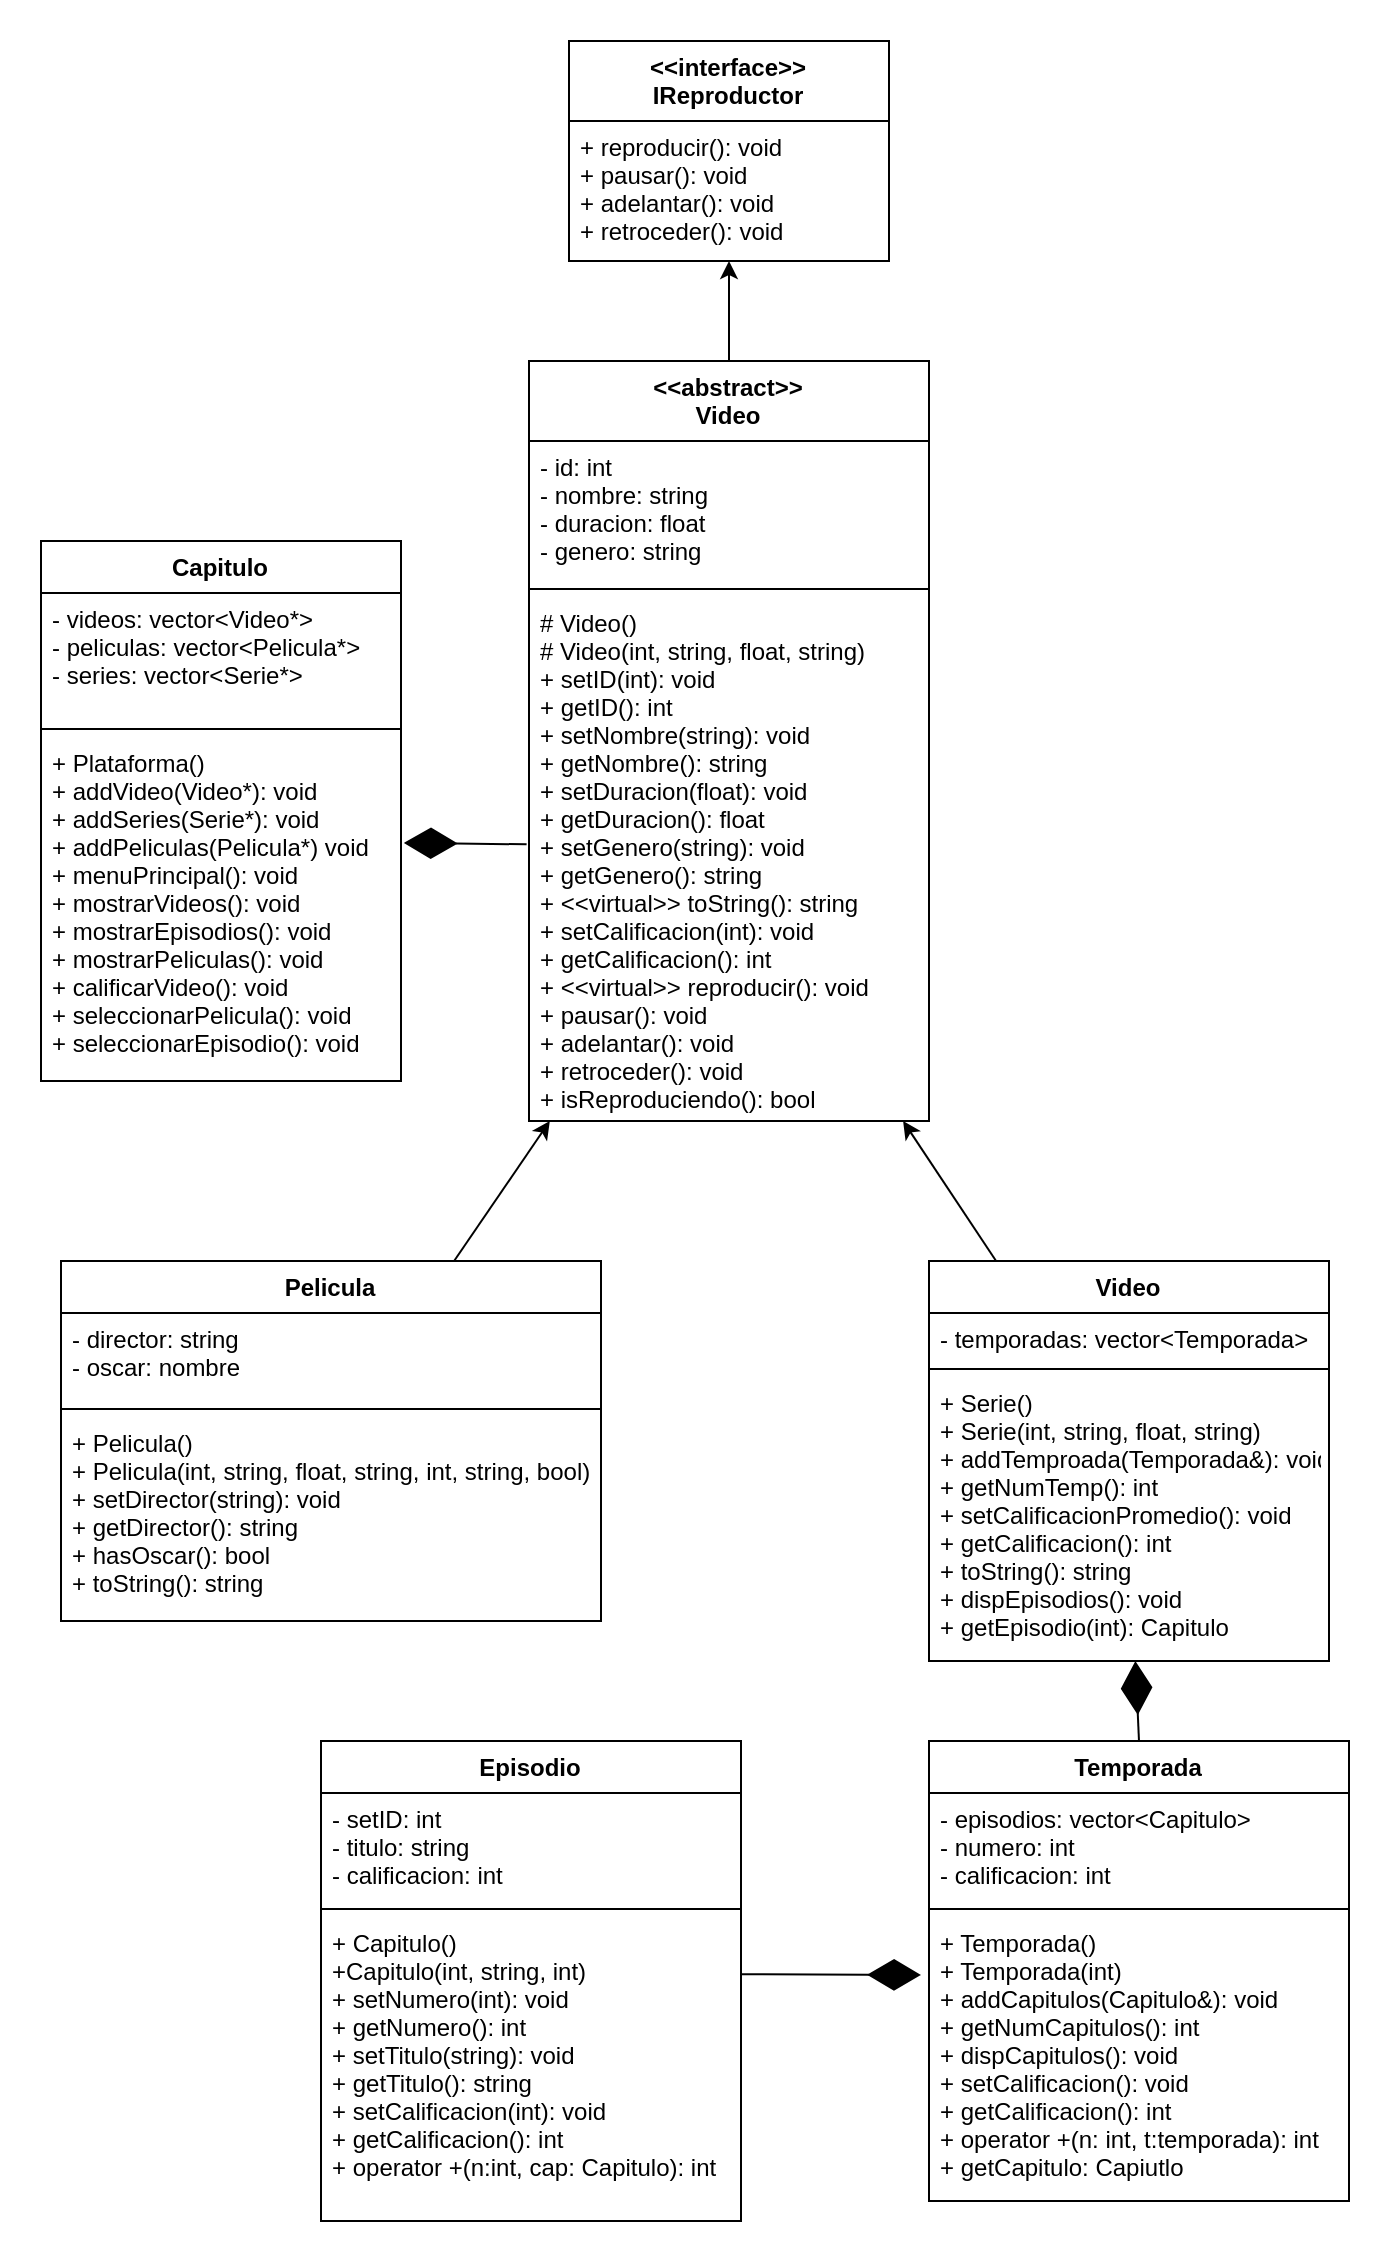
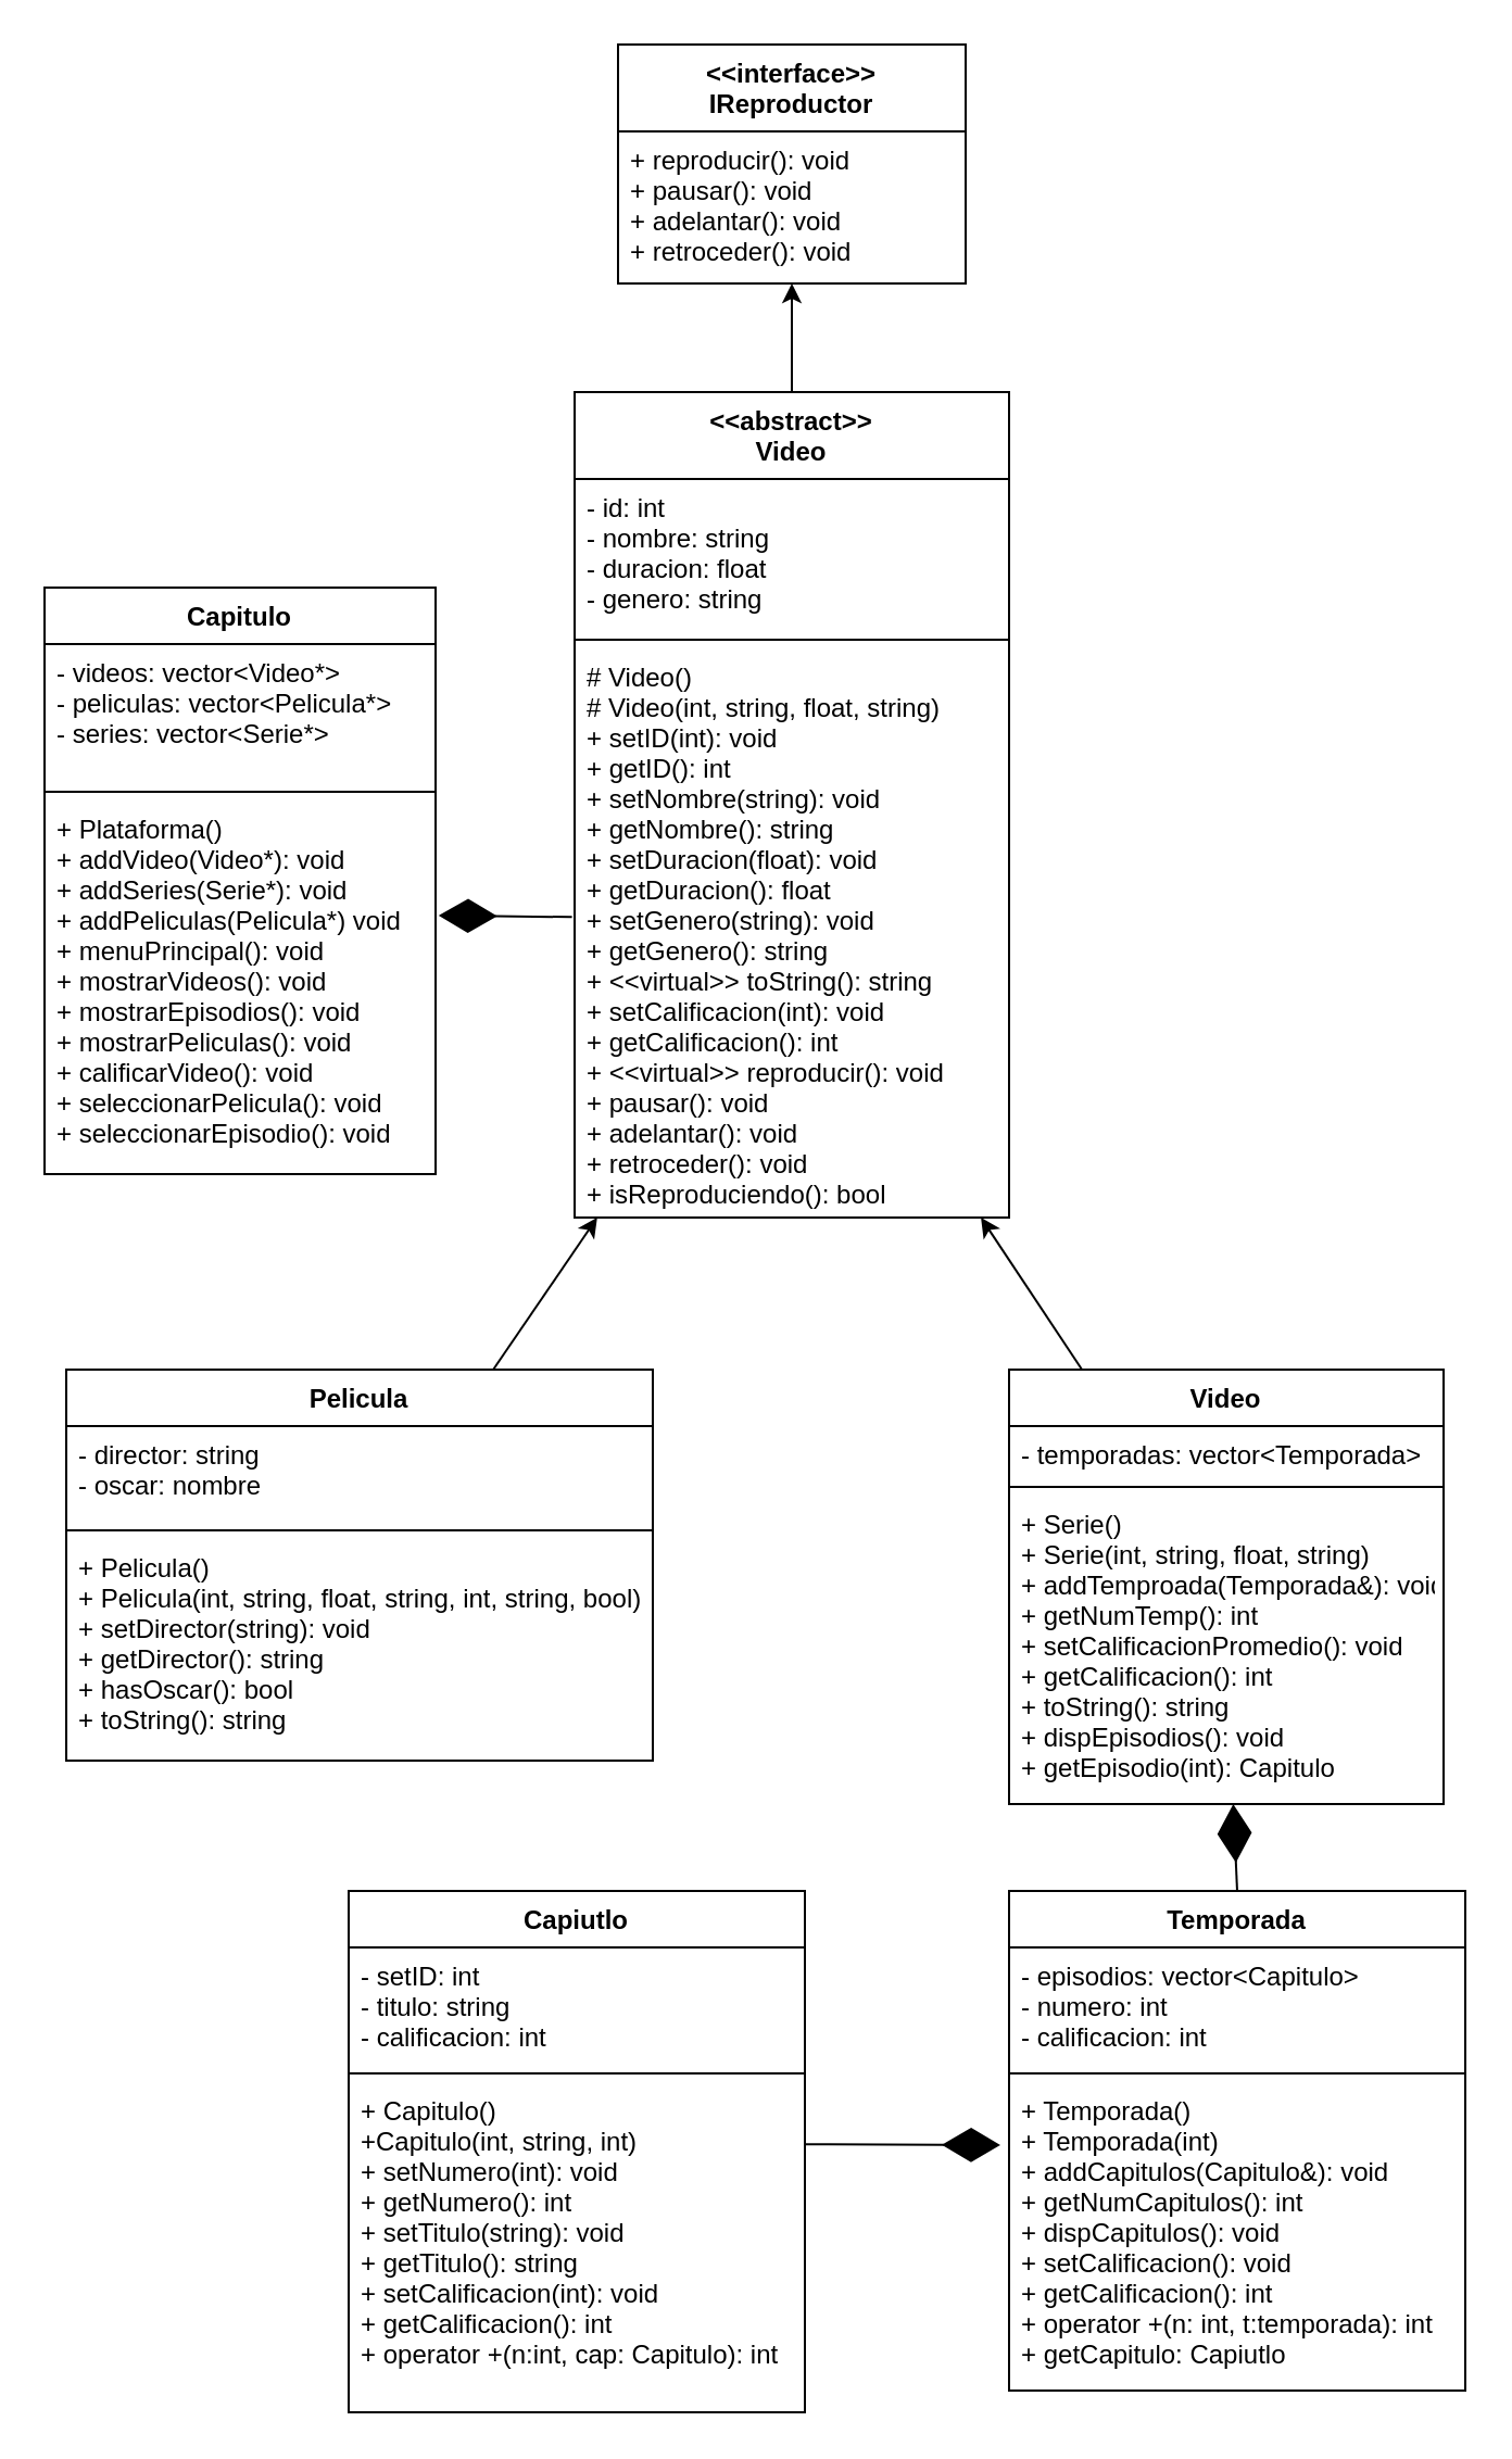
  <mxCell id="0" />
  <mxCell id="1" parent="0" />
  <mxCell id="2" value="" style="edgeStyle=none;html=1;" parent="1" source="3" target="27" edge="1"><mxGeometry relative="1" as="geometry" /></mxCell>
  <mxCell id="3" value="&lt;&lt;abstract&gt;&gt;&#10;Video" style="swimlane;fontStyle=1;align=center;verticalAlign=top;childLayout=stackLayout;horizontal=1;startSize=40;horizontalStack=0;resizeParent=1;resizeParentMax=0;resizeLast=0;collapsible=1;marginBottom=0;" parent="1" vertex="1"><mxGeometry x="264" y="180" width="200" height="380" as="geometry" /></mxCell>
  <mxCell id="4" value="- id: int&#10;- nombre: string&#10;- duracion: float&#10;- genero: string" style="text;strokeColor=none;fillColor=none;align=left;verticalAlign=top;spacingLeft=4;spacingRight=4;overflow=hidden;rotatable=0;points=[[0,0.5],[1,0.5]];portConstraint=eastwest;" parent="3" vertex="1"><mxGeometry y="40" width="200" height="70" as="geometry" /></mxCell>
  <mxCell id="5" value="" style="line;strokeWidth=1;fillColor=none;align=left;verticalAlign=middle;spacingTop=-1;spacingLeft=3;spacingRight=3;rotatable=0;labelPosition=right;points=[];portConstraint=eastwest;strokeColor=inherit;" parent="3" vertex="1"><mxGeometry y="110" width="200" height="8" as="geometry" /></mxCell>
  <mxCell id="6" value="# Video()&#10;# Video(int, string, float, string)&#10;+ setID(int): void&#10;+ getID(): int&#10;+ setNombre(string): void&#10;+ getNombre(): string&#10;+ setDuracion(float): void&#10;+ getDuracion(): float&#10;+ setGenero(string): void&#10;+ getGenero(): string&#10;+ &lt;&lt;virtual&gt;&gt; toString(): string&#10;+ setCalificacion(int): void&#10;+ getCalificacion(): int&#10;+ &lt;&lt;virtual&gt;&gt; reproducir(): void&#10;+ pausar(): void&#10;+ adelantar(): void&#10;+ retroceder(): void&#10;+ isReproduciendo(): bool" style="text;strokeColor=none;fillColor=none;align=left;verticalAlign=top;spacingLeft=4;spacingRight=4;overflow=hidden;rotatable=0;points=[[0,0.5],[1,0.5]];portConstraint=eastwest;" parent="3" vertex="1"><mxGeometry y="118" width="200" height="262" as="geometry" /></mxCell>
  <mxCell id="7" value="" style="edgeStyle=none;html=1;" parent="1" source="8" target="6" edge="1"><mxGeometry relative="1" as="geometry" /></mxCell>
  <mxCell id="8" value="Video" style="swimlane;fontStyle=1;align=center;verticalAlign=top;childLayout=stackLayout;horizontal=1;startSize=26;horizontalStack=0;resizeParent=1;resizeParentMax=0;resizeLast=0;collapsible=1;marginBottom=0;" parent="1" vertex="1"><mxGeometry x="464" y="630" width="200" height="200" as="geometry" /></mxCell>
  <mxCell id="9" value="- temporadas: vector&lt;Temporada&gt;" style="text;strokeColor=none;fillColor=none;align=left;verticalAlign=top;spacingLeft=4;spacingRight=4;overflow=hidden;rotatable=0;points=[[0,0.5],[1,0.5]];portConstraint=eastwest;" parent="8" vertex="1"><mxGeometry y="26" width="200" height="24" as="geometry" /></mxCell>
  <mxCell id="10" value="" style="line;strokeWidth=1;fillColor=none;align=left;verticalAlign=middle;spacingTop=-1;spacingLeft=3;spacingRight=3;rotatable=0;labelPosition=right;points=[];portConstraint=eastwest;strokeColor=inherit;" parent="8" vertex="1"><mxGeometry y="50" width="200" height="8" as="geometry" /></mxCell>
  <mxCell id="11" value="+ Serie()&#10;+ Serie(int, string, float, string)&#10;+ addTemproada(Temporada&amp;): void&#10;+ getNumTemp(): int&#10;+ setCalificacionPromedio(): void&#10;+ getCalificacion(): int&#10;+ toString(): string&#10;+ dispEpisodios(): void&#10;+ getEpisodio(int): Capitulo" style="text;strokeColor=none;fillColor=none;align=left;verticalAlign=top;spacingLeft=4;spacingRight=4;overflow=hidden;rotatable=0;points=[[0,0.5],[1,0.5]];portConstraint=eastwest;" parent="8" vertex="1"><mxGeometry y="58" width="200" height="142" as="geometry" /></mxCell>
  <mxCell id="12" value="" style="edgeStyle=none;html=1;" parent="1" source="13" target="6" edge="1"><mxGeometry relative="1" as="geometry" /></mxCell>
  <mxCell id="13" value="Pelicula" style="swimlane;fontStyle=1;align=center;verticalAlign=top;childLayout=stackLayout;horizontal=1;startSize=26;horizontalStack=0;resizeParent=1;resizeParentMax=0;resizeLast=0;collapsible=1;marginBottom=0;" parent="1" vertex="1"><mxGeometry x="30" y="630" width="270" height="180" as="geometry" /></mxCell>
  <mxCell id="14" value="- director: string&#10;- oscar: nombre" style="text;strokeColor=none;fillColor=none;align=left;verticalAlign=top;spacingLeft=4;spacingRight=4;overflow=hidden;rotatable=0;points=[[0,0.5],[1,0.5]];portConstraint=eastwest;" parent="13" vertex="1"><mxGeometry y="26" width="270" height="44" as="geometry" /></mxCell>
  <mxCell id="15" value="" style="line;strokeWidth=1;fillColor=none;align=left;verticalAlign=middle;spacingTop=-1;spacingLeft=3;spacingRight=3;rotatable=0;labelPosition=right;points=[];portConstraint=eastwest;strokeColor=inherit;" parent="13" vertex="1"><mxGeometry y="70" width="270" height="8" as="geometry" /></mxCell>
  <mxCell id="16" value="+ Pelicula()&#10;+ Pelicula(int, string, float, string, int, string, bool)&#10;+ setDirector(string): void&#10;+ getDirector(): string&#10;+ hasOscar(): bool&#10;+ toString(): string" style="text;strokeColor=none;fillColor=none;align=left;verticalAlign=top;spacingLeft=4;spacingRight=4;overflow=hidden;rotatable=0;points=[[0,0.5],[1,0.5]];portConstraint=eastwest;" parent="13" vertex="1"><mxGeometry y="78" width="270" height="102" as="geometry" /></mxCell>
  <mxCell id="17" value="Temporada" style="swimlane;fontStyle=1;align=center;verticalAlign=top;childLayout=stackLayout;horizontal=1;startSize=26;horizontalStack=0;resizeParent=1;resizeParentMax=0;resizeLast=0;collapsible=1;marginBottom=0;" parent="1" vertex="1"><mxGeometry x="464" y="870" width="210" height="230" as="geometry" /></mxCell>
  <mxCell id="18" value="- episodios: vector&lt;Capitulo&gt;&#10;- numero: int&#10;- calificacion: int" style="text;strokeColor=none;fillColor=none;align=left;verticalAlign=top;spacingLeft=4;spacingRight=4;overflow=hidden;rotatable=0;points=[[0,0.5],[1,0.5]];portConstraint=eastwest;" parent="17" vertex="1"><mxGeometry y="26" width="210" height="54" as="geometry" /></mxCell>
  <mxCell id="19" value="" style="line;strokeWidth=1;fillColor=none;align=left;verticalAlign=middle;spacingTop=-1;spacingLeft=3;spacingRight=3;rotatable=0;labelPosition=right;points=[];portConstraint=eastwest;strokeColor=inherit;" parent="17" vertex="1"><mxGeometry y="80" width="210" height="8" as="geometry" /></mxCell>
  <mxCell id="20" value="+ Temporada()&#10;+ Temporada(int)&#10;+ addCapitulos(Capitulo&amp;): void&#10;+ getNumCapitulos(): int&#10;+ dispCapitulos(): void&#10;+ setCalificacion(): void&#10;+ getCalificacion(): int&#10;+ operator +(n: int, t:temporada): int&#10;+ getCapitulo: Capiutlo" style="text;strokeColor=none;fillColor=none;align=left;verticalAlign=top;spacingLeft=4;spacingRight=4;overflow=hidden;rotatable=0;points=[[0,0.5],[1,0.5]];portConstraint=eastwest;" parent="17" vertex="1"><mxGeometry y="88" width="210" height="142" as="geometry" /></mxCell>
- <mxCell id="21" value="Episodio" style="swimlane;fontStyle=1;align=center;verticalAlign=top;childLayout=stackLayout;horizontal=1;startSize=26;horizontalStack=0;resizeParent=1;resizeParentMax=0;resizeLast=0;collapsible=1;marginBottom=0;" parent="1" vertex="1"><mxGeometry x="160" y="870" width="210" height="240" as="geometry" /></mxCell>
+ <mxCell id="21" value="Capiutlo" style="swimlane;fontStyle=1;align=center;verticalAlign=top;childLayout=stackLayout;horizontal=1;startSize=26;horizontalStack=0;resizeParent=1;resizeParentMax=0;resizeLast=0;collapsible=1;marginBottom=0;" parent="1" vertex="1"><mxGeometry x="160" y="870" width="210" height="240" as="geometry" /></mxCell>
  <mxCell id="22" value="- setID: int&#10;- titulo: string&#10;- calificacion: int" style="text;strokeColor=none;fillColor=none;align=left;verticalAlign=top;spacingLeft=4;spacingRight=4;overflow=hidden;rotatable=0;points=[[0,0.5],[1,0.5]];portConstraint=eastwest;" parent="21" vertex="1"><mxGeometry y="26" width="210" height="54" as="geometry" /></mxCell>
  <mxCell id="23" value="" style="line;strokeWidth=1;fillColor=none;align=left;verticalAlign=middle;spacingTop=-1;spacingLeft=3;spacingRight=3;rotatable=0;labelPosition=right;points=[];portConstraint=eastwest;strokeColor=inherit;" parent="21" vertex="1"><mxGeometry y="80" width="210" height="8" as="geometry" /></mxCell>
  <mxCell id="24" value="+ Capitulo()&#10;+Capitulo(int, string, int)&#10;+ setNumero(int): void&#10;+ getNumero(): int&#10;+ setTitulo(string): void&#10;+ getTitulo(): string&#10;+ setCalificacion(int): void&#10;+ getCalificacion(): int&#10;+ operator +(n:int, cap: Capitulo): int" style="text;strokeColor=none;fillColor=none;align=left;verticalAlign=top;spacingLeft=4;spacingRight=4;overflow=hidden;rotatable=0;points=[[0,0.5],[1,0.5]];portConstraint=eastwest;" parent="21" vertex="1"><mxGeometry y="88" width="210" height="152" as="geometry" /></mxCell>
  <mxCell id="25" value="" style="endArrow=diamondThin;endFill=1;endSize=24;html=1;exitX=0.5;exitY=0;exitDx=0;exitDy=0;" parent="1" source="17" target="11" edge="1"><mxGeometry width="160" relative="1" as="geometry"><mxPoint x="544" y="910" as="sourcePoint" /><mxPoint x="454" y="830" as="targetPoint" /></mxGeometry></mxCell>
  <mxCell id="26" value="&lt;&lt;interface&gt;&gt;&#10;IReproductor" style="swimlane;fontStyle=1;align=center;verticalAlign=top;childLayout=stackLayout;horizontal=1;startSize=40;horizontalStack=0;resizeParent=1;resizeParentMax=0;resizeLast=0;collapsible=1;marginBottom=0;" parent="1" vertex="1"><mxGeometry x="284" y="20" width="160" height="110" as="geometry" /></mxCell>
  <mxCell id="27" value="+ reproducir(): void&#10;+ pausar(): void&#10;+ adelantar(): void&#10;+ retroceder(): void" style="text;strokeColor=none;fillColor=none;align=left;verticalAlign=top;spacingLeft=4;spacingRight=4;overflow=hidden;rotatable=0;points=[[0,0.5],[1,0.5]];portConstraint=eastwest;" parent="26" vertex="1"><mxGeometry y="40" width="160" height="70" as="geometry" /></mxCell>
  <mxCell id="28" value="" style="endArrow=diamondThin;endFill=1;endSize=24;html=1;exitX=0.999;exitY=0.188;exitDx=0;exitDy=0;exitPerimeter=0;" parent="1" edge="1" source="24"><mxGeometry width="160" relative="1" as="geometry"><mxPoint x="550" y="1160" as="sourcePoint" /><mxPoint x="460" y="987" as="targetPoint" /></mxGeometry></mxCell>
  <mxCell id="29" value="Capitulo" style="swimlane;fontStyle=1;align=center;verticalAlign=top;childLayout=stackLayout;horizontal=1;startSize=26;horizontalStack=0;resizeParent=1;resizeParentMax=0;resizeLast=0;collapsible=1;marginBottom=0;" vertex="1" parent="1"><mxGeometry x="20" width="180" height="270" as="geometry" y="270" /></mxCell>
  <mxCell id="30" value="- videos: vector&lt;Video*&gt;&#10;- peliculas: vector&lt;Pelicula*&gt;&#10;- series: vector&lt;Serie*&gt;" style="text;strokeColor=none;fillColor=none;align=left;verticalAlign=top;spacingLeft=4;spacingRight=4;overflow=hidden;rotatable=0;points=[[0,0.5],[1,0.5]];portConstraint=eastwest;" vertex="1" parent="29"><mxGeometry y="26" width="180" height="64" as="geometry" /></mxCell>
  <mxCell id="31" value="" style="line;strokeWidth=1;fillColor=none;align=left;verticalAlign=middle;spacingTop=-1;spacingLeft=3;spacingRight=3;rotatable=0;labelPosition=right;points=[];portConstraint=eastwest;strokeColor=inherit;" vertex="1" parent="29"><mxGeometry y="90" width="180" height="8" as="geometry" /></mxCell>
  <mxCell id="32" value="+ Plataforma()&#10;+ addVideo(Video*): void&#10;+ addSeries(Serie*): void&#10;+ addPeliculas(Pelicula*) void&#10;+ menuPrincipal(): void&#10;+ mostrarVideos(): void&#10;+ mostrarEpisodios(): void&#10;+ mostrarPeliculas(): void&#10;+ calificarVideo(): void&#10;+ seleccionarPelicula(): void&#10;+ seleccionarEpisodio(): void" style="text;strokeColor=none;fillColor=none;align=left;verticalAlign=top;spacingLeft=4;spacingRight=4;overflow=hidden;rotatable=0;points=[[0,0.5],[1,0.5]];portConstraint=eastwest;" vertex="1" parent="29"><mxGeometry y="98" width="180" height="172" as="geometry" /></mxCell>
  <mxCell id="33" value="" style="endArrow=diamondThin;endFill=1;endSize=24;html=1;exitX=-0.006;exitY=0.472;exitDx=0;exitDy=0;exitPerimeter=0;entryX=1.008;entryY=0.308;entryDx=0;entryDy=0;entryPerimeter=0;" edge="1" parent="1" source="6" target="32"><mxGeometry width="160" relative="1" as="geometry"><mxPoint x="210" y="400" as="sourcePoint" /><mxPoint x="230" y="350" as="targetPoint" /></mxGeometry></mxCell>
